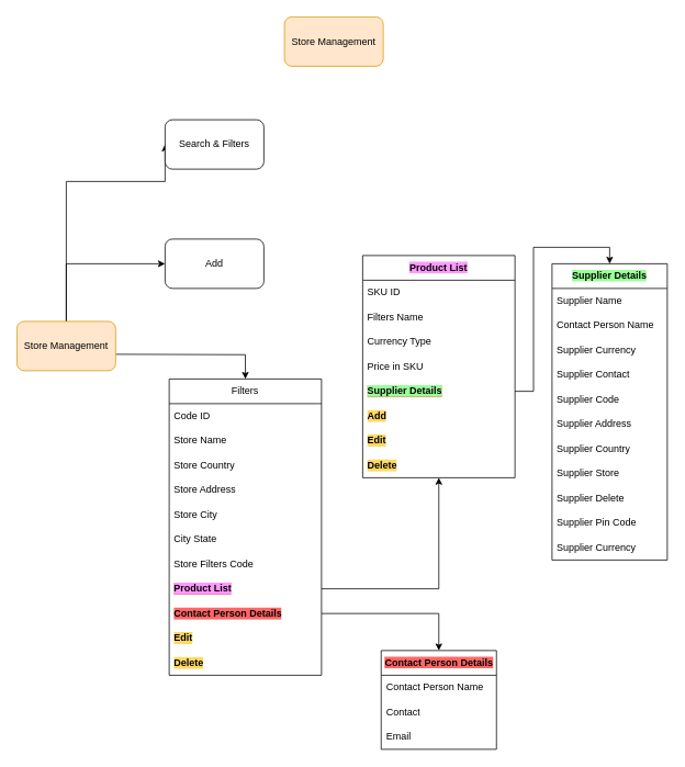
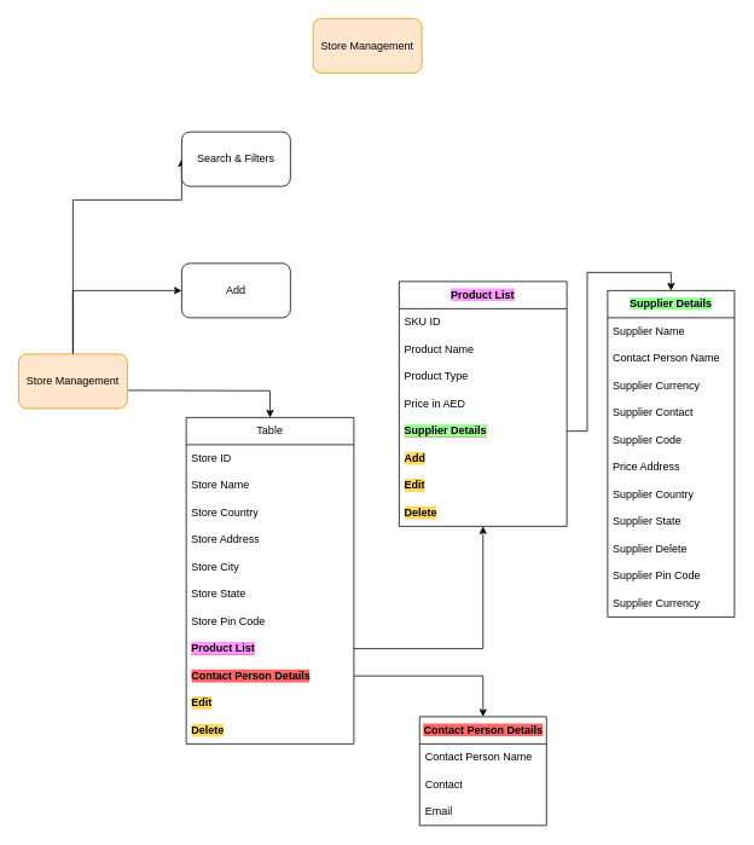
  <mxCell id="0" />
  <mxCell id="1" parent="0" />
  <mxCell id="2" style="edgeStyle=orthogonalEdgeStyle;rounded=0;orthogonalLoop=1;jettySize=auto;html=1;entryX=0;entryY=0.5;entryDx=0;entryDy=0;" parent="1" target="5" edge="1"><mxGeometry relative="1" as="geometry"><Array as="points"><mxPoint x="80" y="220" /></Array><mxPoint x="80" y="400" as="sourcePoint" /></mxGeometry></mxCell>
  <mxCell id="3" style="edgeStyle=orthogonalEdgeStyle;rounded=0;orthogonalLoop=1;jettySize=auto;html=1;entryX=0;entryY=0.5;entryDx=0;entryDy=0;" parent="1" target="6" edge="1"><mxGeometry relative="1" as="geometry"><Array as="points"><mxPoint x="80" y="320" /></Array><mxPoint x="80" y="400" as="sourcePoint" /></mxGeometry></mxCell>
  <mxCell id="4" style="edgeStyle=orthogonalEdgeStyle;rounded=0;orthogonalLoop=1;jettySize=auto;html=1;" parent="1" target="7" edge="1"><mxGeometry relative="1" as="geometry"><mxPoint x="140" y="430" as="sourcePoint" /></mxGeometry></mxCell>
  <mxCell id="5" value="Search &amp;amp; Filters" style="rounded=1;whiteSpace=wrap;html=1;" parent="1" vertex="1"><mxGeometry x="200" y="145" width="120" height="60" as="geometry" /></mxCell>
  <mxCell id="6" value="Add" style="rounded=1;whiteSpace=wrap;html=1;" parent="1" vertex="1"><mxGeometry x="200" y="290" width="120" height="60" as="geometry" /></mxCell>
- <mxCell id="7" value="Filters" style="swimlane;fontStyle=0;childLayout=stackLayout;horizontal=1;startSize=30;horizontalStack=0;resizeParent=1;resizeParentMax=0;resizeLast=0;collapsible=1;marginBottom=0;whiteSpace=wrap;html=1;" parent="1" vertex="1"><mxGeometry x="205" y="460" width="185" height="360" as="geometry" /></mxCell>
- <mxCell id="8" value="Code ID" style="text;strokeColor=none;fillColor=none;align=left;verticalAlign=middle;spacingLeft=4;spacingRight=4;overflow=hidden;points=[[0,0.5],[1,0.5]];portConstraint=eastwest;rotatable=0;whiteSpace=wrap;html=1;" parent="7" vertex="1"><mxGeometry y="30" width="185" height="30" as="geometry" /></mxCell>
+ <mxCell id="7" value="Table" style="swimlane;fontStyle=0;childLayout=stackLayout;horizontal=1;startSize=30;horizontalStack=0;resizeParent=1;resizeParentMax=0;resizeLast=0;collapsible=1;marginBottom=0;whiteSpace=wrap;html=1;" parent="1" vertex="1"><mxGeometry x="205" y="460" width="185" height="360" as="geometry" /></mxCell>
+ <mxCell id="8" value="Store ID" style="text;strokeColor=none;fillColor=none;align=left;verticalAlign=middle;spacingLeft=4;spacingRight=4;overflow=hidden;points=[[0,0.5],[1,0.5]];portConstraint=eastwest;rotatable=0;whiteSpace=wrap;html=1;" parent="7" vertex="1"><mxGeometry y="30" width="185" height="30" as="geometry" /></mxCell>
  <mxCell id="9" value="Store Name" style="text;strokeColor=none;fillColor=none;align=left;verticalAlign=middle;spacingLeft=4;spacingRight=4;overflow=hidden;points=[[0,0.5],[1,0.5]];portConstraint=eastwest;rotatable=0;whiteSpace=wrap;html=1;" parent="7" vertex="1"><mxGeometry y="60" width="185" height="30" as="geometry" /></mxCell>
  <mxCell id="10" value="Store Country" style="text;strokeColor=none;fillColor=none;align=left;verticalAlign=middle;spacingLeft=4;spacingRight=4;overflow=hidden;points=[[0,0.5],[1,0.5]];portConstraint=eastwest;rotatable=0;whiteSpace=wrap;html=1;" parent="7" vertex="1"><mxGeometry y="90" width="185" height="30" as="geometry" /></mxCell>
  <mxCell id="11" value="Store Address" style="text;strokeColor=none;fillColor=none;align=left;verticalAlign=middle;spacingLeft=4;spacingRight=4;overflow=hidden;points=[[0,0.5],[1,0.5]];portConstraint=eastwest;rotatable=0;whiteSpace=wrap;html=1;" parent="7" vertex="1"><mxGeometry y="120" width="185" height="30" as="geometry" /></mxCell>
  <mxCell id="12" value="Store City" style="text;strokeColor=none;fillColor=none;align=left;verticalAlign=middle;spacingLeft=4;spacingRight=4;overflow=hidden;points=[[0,0.5],[1,0.5]];portConstraint=eastwest;rotatable=0;whiteSpace=wrap;html=1;" parent="7" vertex="1"><mxGeometry y="150" width="185" height="30" as="geometry" /></mxCell>
- <mxCell id="13" value="City State" style="text;strokeColor=none;fillColor=none;align=left;verticalAlign=middle;spacingLeft=4;spacingRight=4;overflow=hidden;points=[[0,0.5],[1,0.5]];portConstraint=eastwest;rotatable=0;whiteSpace=wrap;html=1;" parent="7" vertex="1"><mxGeometry y="180" width="185" height="30" as="geometry" /></mxCell>
- <mxCell id="14" value="Store Filters Code" style="text;strokeColor=none;fillColor=none;align=left;verticalAlign=middle;spacingLeft=4;spacingRight=4;overflow=hidden;points=[[0,0.5],[1,0.5]];portConstraint=eastwest;rotatable=0;whiteSpace=wrap;html=1;" parent="7" vertex="1"><mxGeometry y="210" width="185" height="30" as="geometry" /></mxCell>
+ <mxCell id="13" value="Store State" style="text;strokeColor=none;fillColor=none;align=left;verticalAlign=middle;spacingLeft=4;spacingRight=4;overflow=hidden;points=[[0,0.5],[1,0.5]];portConstraint=eastwest;rotatable=0;whiteSpace=wrap;html=1;" parent="7" vertex="1"><mxGeometry y="180" width="185" height="30" as="geometry" /></mxCell>
+ <mxCell id="14" value="Store Pin Code" style="text;strokeColor=none;fillColor=none;align=left;verticalAlign=middle;spacingLeft=4;spacingRight=4;overflow=hidden;points=[[0,0.5],[1,0.5]];portConstraint=eastwest;rotatable=0;whiteSpace=wrap;html=1;" parent="7" vertex="1"><mxGeometry y="210" width="185" height="30" as="geometry" /></mxCell>
  <mxCell id="15" value="&lt;b style=&quot;background-color: rgb(255, 153, 255);&quot;&gt;Product List&lt;/b&gt;" style="text;strokeColor=none;fillColor=none;align=left;verticalAlign=middle;spacingLeft=4;spacingRight=4;overflow=hidden;points=[[0,0.5],[1,0.5]];portConstraint=eastwest;rotatable=0;whiteSpace=wrap;html=1;labelBackgroundColor=#FF6666;" vertex="1" parent="7"><mxGeometry y="240" width="185" height="30" as="geometry" /></mxCell>
  <mxCell id="16" value="&lt;b&gt;Contact Person Details&lt;/b&gt;" style="text;strokeColor=none;fillColor=none;align=left;verticalAlign=middle;spacingLeft=4;spacingRight=4;overflow=hidden;points=[[0,0.5],[1,0.5]];portConstraint=eastwest;rotatable=0;whiteSpace=wrap;html=1;labelBackgroundColor=#FF6666;" parent="7" vertex="1"><mxGeometry y="270" width="185" height="30" as="geometry" /></mxCell>
  <mxCell id="17" value="Edit" style="text;strokeColor=none;fillColor=none;align=left;verticalAlign=middle;spacingLeft=4;spacingRight=4;overflow=hidden;points=[[0,0.5],[1,0.5]];portConstraint=eastwest;rotatable=0;whiteSpace=wrap;html=1;fontStyle=1;labelBackgroundColor=#FFD966;" parent="7" vertex="1"><mxGeometry y="300" width="185" height="30" as="geometry" /></mxCell>
  <mxCell id="18" value="Delete" style="text;strokeColor=none;fillColor=none;align=left;verticalAlign=middle;spacingLeft=4;spacingRight=4;overflow=hidden;points=[[0,0.5],[1,0.5]];portConstraint=eastwest;rotatable=0;whiteSpace=wrap;html=1;fontStyle=1;labelBackgroundColor=#FFD966;" parent="7" vertex="1"><mxGeometry y="330" width="185" height="30" as="geometry" /></mxCell>
  <mxCell id="19" value="&lt;b style=&quot;text-align: left; background-color: rgb(255, 102, 102);&quot;&gt;Contact Person Details&lt;/b&gt;" style="swimlane;fontStyle=0;childLayout=stackLayout;horizontal=1;startSize=30;horizontalStack=0;resizeParent=1;resizeParentMax=0;resizeLast=0;collapsible=1;marginBottom=0;whiteSpace=wrap;html=1;" parent="1" vertex="1"><mxGeometry x="462.5" y="790" width="140" height="120" as="geometry" /></mxCell>
  <mxCell id="20" value="Contact Person Name" style="text;strokeColor=none;fillColor=none;align=left;verticalAlign=middle;spacingLeft=4;spacingRight=4;overflow=hidden;points=[[0,0.5],[1,0.5]];portConstraint=eastwest;rotatable=0;whiteSpace=wrap;html=1;" parent="19" vertex="1"><mxGeometry y="30" width="140" height="30" as="geometry" /></mxCell>
  <mxCell id="21" value="Contact" style="text;strokeColor=none;fillColor=none;align=left;verticalAlign=middle;spacingLeft=4;spacingRight=4;overflow=hidden;points=[[0,0.5],[1,0.5]];portConstraint=eastwest;rotatable=0;whiteSpace=wrap;html=1;" parent="19" vertex="1"><mxGeometry y="60" width="140" height="30" as="geometry" /></mxCell>
  <mxCell id="22" value="Email" style="text;strokeColor=none;fillColor=none;align=left;verticalAlign=middle;spacingLeft=4;spacingRight=4;overflow=hidden;points=[[0,0.5],[1,0.5]];portConstraint=eastwest;rotatable=0;whiteSpace=wrap;html=1;" parent="19" vertex="1"><mxGeometry y="90" width="140" height="30" as="geometry" /></mxCell>
  <mxCell id="23" style="edgeStyle=orthogonalEdgeStyle;rounded=0;orthogonalLoop=1;jettySize=auto;html=1;" parent="1" source="16" target="19" edge="1"><mxGeometry relative="1" as="geometry" /></mxCell>
  <mxCell id="24" value="Store Management" style="rounded=1;whiteSpace=wrap;html=1;fillColor=#ffe6cc;strokeColor=#d79b00;" vertex="1" parent="1"><mxGeometry x="345" y="20" width="120" height="60" as="geometry" /></mxCell>
  <mxCell id="25" value="Store Management" style="rounded=1;whiteSpace=wrap;html=1;fillColor=#ffe6cc;strokeColor=#d79b00;" vertex="1" parent="1"><mxGeometry x="20" y="390" width="120" height="60" as="geometry" /></mxCell>
  <mxCell id="26" value="&lt;b style=&quot;text-align: left; background-color: rgb(255, 153, 255);&quot;&gt;Product List&lt;/b&gt;" style="swimlane;fontStyle=0;childLayout=stackLayout;horizontal=1;startSize=30;horizontalStack=0;resizeParent=1;resizeParentMax=0;resizeLast=0;collapsible=1;marginBottom=0;whiteSpace=wrap;html=1;" vertex="1" parent="1"><mxGeometry x="440" y="310" width="185" height="270" as="geometry" /></mxCell>
  <mxCell id="27" value="SKU ID" style="text;strokeColor=none;fillColor=none;align=left;verticalAlign=middle;spacingLeft=4;spacingRight=4;overflow=hidden;points=[[0,0.5],[1,0.5]];portConstraint=eastwest;rotatable=0;whiteSpace=wrap;html=1;" vertex="1" parent="26"><mxGeometry y="30" width="185" height="30" as="geometry" /></mxCell>
- <mxCell id="28" value="Filters Name" style="text;strokeColor=none;fillColor=none;align=left;verticalAlign=middle;spacingLeft=4;spacingRight=4;overflow=hidden;points=[[0,0.5],[1,0.5]];portConstraint=eastwest;rotatable=0;whiteSpace=wrap;html=1;" vertex="1" parent="26"><mxGeometry y="60" width="185" height="30" as="geometry" /></mxCell>
- <mxCell id="29" value="Currency Type" style="text;strokeColor=none;fillColor=none;align=left;verticalAlign=middle;spacingLeft=4;spacingRight=4;overflow=hidden;points=[[0,0.5],[1,0.5]];portConstraint=eastwest;rotatable=0;whiteSpace=wrap;html=1;" vertex="1" parent="26"><mxGeometry y="90" width="185" height="30" as="geometry" /></mxCell>
- <mxCell id="30" value="Price in SKU" style="text;strokeColor=none;fillColor=none;align=left;verticalAlign=middle;spacingLeft=4;spacingRight=4;overflow=hidden;points=[[0,0.5],[1,0.5]];portConstraint=eastwest;rotatable=0;whiteSpace=wrap;html=1;" vertex="1" parent="26"><mxGeometry y="120" width="185" height="30" as="geometry" /></mxCell>
+ <mxCell id="28" value="Product Name" style="text;strokeColor=none;fillColor=none;align=left;verticalAlign=middle;spacingLeft=4;spacingRight=4;overflow=hidden;points=[[0,0.5],[1,0.5]];portConstraint=eastwest;rotatable=0;whiteSpace=wrap;html=1;" vertex="1" parent="26"><mxGeometry y="60" width="185" height="30" as="geometry" /></mxCell>
+ <mxCell id="29" value="Product Type" style="text;strokeColor=none;fillColor=none;align=left;verticalAlign=middle;spacingLeft=4;spacingRight=4;overflow=hidden;points=[[0,0.5],[1,0.5]];portConstraint=eastwest;rotatable=0;whiteSpace=wrap;html=1;" vertex="1" parent="26"><mxGeometry y="90" width="185" height="30" as="geometry" /></mxCell>
+ <mxCell id="30" value="Price in AED" style="text;strokeColor=none;fillColor=none;align=left;verticalAlign=middle;spacingLeft=4;spacingRight=4;overflow=hidden;points=[[0,0.5],[1,0.5]];portConstraint=eastwest;rotatable=0;whiteSpace=wrap;html=1;" vertex="1" parent="26"><mxGeometry y="120" width="185" height="30" as="geometry" /></mxCell>
  <mxCell id="31" value="&lt;b style=&quot;background-color: rgb(153, 255, 153);&quot;&gt;Supplier Details&lt;/b&gt;" style="text;strokeColor=none;fillColor=none;align=left;verticalAlign=middle;spacingLeft=4;spacingRight=4;overflow=hidden;points=[[0,0.5],[1,0.5]];portConstraint=eastwest;rotatable=0;whiteSpace=wrap;html=1;labelBackgroundColor=#FF6666;" vertex="1" parent="26"><mxGeometry y="150" width="185" height="30" as="geometry" /></mxCell>
  <mxCell id="32" value="Add" style="text;strokeColor=none;fillColor=none;align=left;verticalAlign=middle;spacingLeft=4;spacingRight=4;overflow=hidden;points=[[0,0.5],[1,0.5]];portConstraint=eastwest;rotatable=0;whiteSpace=wrap;html=1;fontStyle=1;labelBackgroundColor=#FFD966;" vertex="1" parent="26"><mxGeometry y="180" width="185" height="30" as="geometry" /></mxCell>
  <mxCell id="33" value="Edit" style="text;strokeColor=none;fillColor=none;align=left;verticalAlign=middle;spacingLeft=4;spacingRight=4;overflow=hidden;points=[[0,0.5],[1,0.5]];portConstraint=eastwest;rotatable=0;whiteSpace=wrap;html=1;fontStyle=1;labelBackgroundColor=#FFD966;" vertex="1" parent="26"><mxGeometry y="210" width="185" height="30" as="geometry" /></mxCell>
  <mxCell id="34" value="Delete" style="text;strokeColor=none;fillColor=none;align=left;verticalAlign=middle;spacingLeft=4;spacingRight=4;overflow=hidden;points=[[0,0.5],[1,0.5]];portConstraint=eastwest;rotatable=0;whiteSpace=wrap;html=1;fontStyle=1;labelBackgroundColor=#FFD966;" vertex="1" parent="26"><mxGeometry y="240" width="185" height="30" as="geometry" /></mxCell>
  <mxCell id="35" style="edgeStyle=orthogonalEdgeStyle;rounded=0;orthogonalLoop=1;jettySize=auto;html=1;" edge="1" parent="1" source="15" target="26"><mxGeometry relative="1" as="geometry" /></mxCell>
  <mxCell id="36" value="&lt;b style=&quot;text-align: left; background-color: rgb(153, 255, 153);&quot;&gt;Supplier Details&lt;/b&gt;" style="swimlane;fontStyle=0;childLayout=stackLayout;horizontal=1;startSize=30;horizontalStack=0;resizeParent=1;resizeParentMax=0;resizeLast=0;collapsible=1;marginBottom=0;whiteSpace=wrap;html=1;" vertex="1" parent="1"><mxGeometry x="670" y="320" width="140" height="360" as="geometry" /></mxCell>
  <mxCell id="37" value="Supplier Name" style="text;strokeColor=none;fillColor=none;align=left;verticalAlign=middle;spacingLeft=4;spacingRight=4;overflow=hidden;points=[[0,0.5],[1,0.5]];portConstraint=eastwest;rotatable=0;whiteSpace=wrap;html=1;" vertex="1" parent="36"><mxGeometry y="30" width="140" height="30" as="geometry" /></mxCell>
  <mxCell id="38" value="Contact Person Name" style="text;strokeColor=none;fillColor=none;align=left;verticalAlign=middle;spacingLeft=4;spacingRight=4;overflow=hidden;points=[[0,0.5],[1,0.5]];portConstraint=eastwest;rotatable=0;whiteSpace=wrap;html=1;" vertex="1" parent="36"><mxGeometry y="60" width="140" height="30" as="geometry" /></mxCell>
  <mxCell id="39" value="Supplier Currency" style="text;strokeColor=none;fillColor=none;align=left;verticalAlign=middle;spacingLeft=4;spacingRight=4;overflow=hidden;points=[[0,0.5],[1,0.5]];portConstraint=eastwest;rotatable=0;whiteSpace=wrap;html=1;" vertex="1" parent="36"><mxGeometry y="90" width="140" height="30" as="geometry" /></mxCell>
  <mxCell id="40" value="Supplier Contact" style="text;strokeColor=none;fillColor=none;align=left;verticalAlign=middle;spacingLeft=4;spacingRight=4;overflow=hidden;points=[[0,0.5],[1,0.5]];portConstraint=eastwest;rotatable=0;whiteSpace=wrap;html=1;" vertex="1" parent="36"><mxGeometry y="120" width="140" height="30" as="geometry" /></mxCell>
  <mxCell id="41" value="Supplier Code" style="text;strokeColor=none;fillColor=none;align=left;verticalAlign=middle;spacingLeft=4;spacingRight=4;overflow=hidden;points=[[0,0.5],[1,0.5]];portConstraint=eastwest;rotatable=0;whiteSpace=wrap;html=1;" vertex="1" parent="36"><mxGeometry y="150" width="140" height="30" as="geometry" /></mxCell>
- <mxCell id="42" value="Supplier Address" style="text;strokeColor=none;fillColor=none;align=left;verticalAlign=middle;spacingLeft=4;spacingRight=4;overflow=hidden;points=[[0,0.5],[1,0.5]];portConstraint=eastwest;rotatable=0;whiteSpace=wrap;html=1;" vertex="1" parent="36"><mxGeometry y="180" width="140" height="30" as="geometry" /></mxCell>
+ <mxCell id="42" value="Price Address" style="text;strokeColor=none;fillColor=none;align=left;verticalAlign=middle;spacingLeft=4;spacingRight=4;overflow=hidden;points=[[0,0.5],[1,0.5]];portConstraint=eastwest;rotatable=0;whiteSpace=wrap;html=1;" vertex="1" parent="36"><mxGeometry y="180" width="140" height="30" as="geometry" /></mxCell>
  <mxCell id="43" value="Supplier Country" style="text;strokeColor=none;fillColor=none;align=left;verticalAlign=middle;spacingLeft=4;spacingRight=4;overflow=hidden;points=[[0,0.5],[1,0.5]];portConstraint=eastwest;rotatable=0;whiteSpace=wrap;html=1;" vertex="1" parent="36"><mxGeometry y="210" width="140" height="30" as="geometry" /></mxCell>
- <mxCell id="44" value="Supplier Store" style="text;strokeColor=none;fillColor=none;align=left;verticalAlign=middle;spacingLeft=4;spacingRight=4;overflow=hidden;points=[[0,0.5],[1,0.5]];portConstraint=eastwest;rotatable=0;whiteSpace=wrap;html=1;" vertex="1" parent="36"><mxGeometry y="240" width="140" height="30" as="geometry" /></mxCell>
+ <mxCell id="44" value="Supplier State" style="text;strokeColor=none;fillColor=none;align=left;verticalAlign=middle;spacingLeft=4;spacingRight=4;overflow=hidden;points=[[0,0.5],[1,0.5]];portConstraint=eastwest;rotatable=0;whiteSpace=wrap;html=1;" vertex="1" parent="36"><mxGeometry y="240" width="140" height="30" as="geometry" /></mxCell>
  <mxCell id="45" value="Supplier Delete" style="text;strokeColor=none;fillColor=none;align=left;verticalAlign=middle;spacingLeft=4;spacingRight=4;overflow=hidden;points=[[0,0.5],[1,0.5]];portConstraint=eastwest;rotatable=0;whiteSpace=wrap;html=1;" vertex="1" parent="36"><mxGeometry y="270" width="140" height="30" as="geometry" /></mxCell>
  <mxCell id="46" value="Supplier Pin Code" style="text;strokeColor=none;fillColor=none;align=left;verticalAlign=middle;spacingLeft=4;spacingRight=4;overflow=hidden;points=[[0,0.5],[1,0.5]];portConstraint=eastwest;rotatable=0;whiteSpace=wrap;html=1;" vertex="1" parent="36"><mxGeometry y="300" width="140" height="30" as="geometry" /></mxCell>
  <mxCell id="47" value="Supplier Currency" style="text;strokeColor=none;fillColor=none;align=left;verticalAlign=middle;spacingLeft=4;spacingRight=4;overflow=hidden;points=[[0,0.5],[1,0.5]];portConstraint=eastwest;rotatable=0;whiteSpace=wrap;html=1;" vertex="1" parent="36"><mxGeometry y="330" width="140" height="30" as="geometry" /></mxCell>
  <mxCell id="48" style="edgeStyle=orthogonalEdgeStyle;rounded=0;orthogonalLoop=1;jettySize=auto;html=1;entryX=0.5;entryY=0;entryDx=0;entryDy=0;" edge="1" parent="1" source="31" target="36"><mxGeometry relative="1" as="geometry" /></mxCell>
